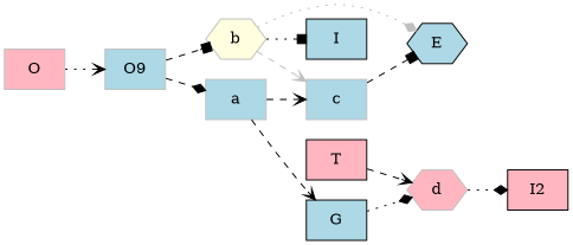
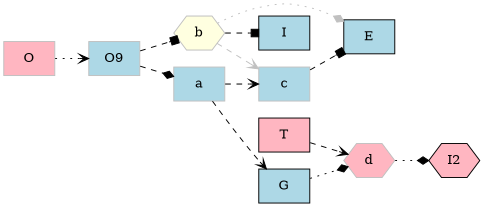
  digraph {
    rankdir=LR
    node [color=grey fillcolor=lightblue shape=box style=filled]
    edge [arrowhead=vee style=dashed]
    O [fillcolor=lightpink]
    n2 [label=O9]
    a
    b [fillcolor=lightyellow shape=hexagon]
    c
    G [color=""]
-   E [shape=hexagon color=""]
+   E [color=""]
    I [color=""]
    d [fillcolor=lightpink shape=hexagon]
-   I2 [fillcolor=lightpink color=""]
+   I2 [fillcolor=lightpink shape=hexagon color=""]
    T [fillcolor=lightpink color=""]
    O -> n2 [style=dotted]
    n2 -> a [arrowhead=diamond]
    n2 -> b [arrowhead=box]
    a -> c
    a -> G
    b -> c [color=grey]
    b -> E [arrowhead=diamond color=grey style=dotted]
-   b -> I [arrowhead=box style=dotted]
+   b -> I [arrowhead=box]
    c -> E [arrowhead=box]
    G -> d [arrowhead=diamond style=dotted]
    d -> I2 [arrowhead=diamond style=dotted]
    T -> d
  }
